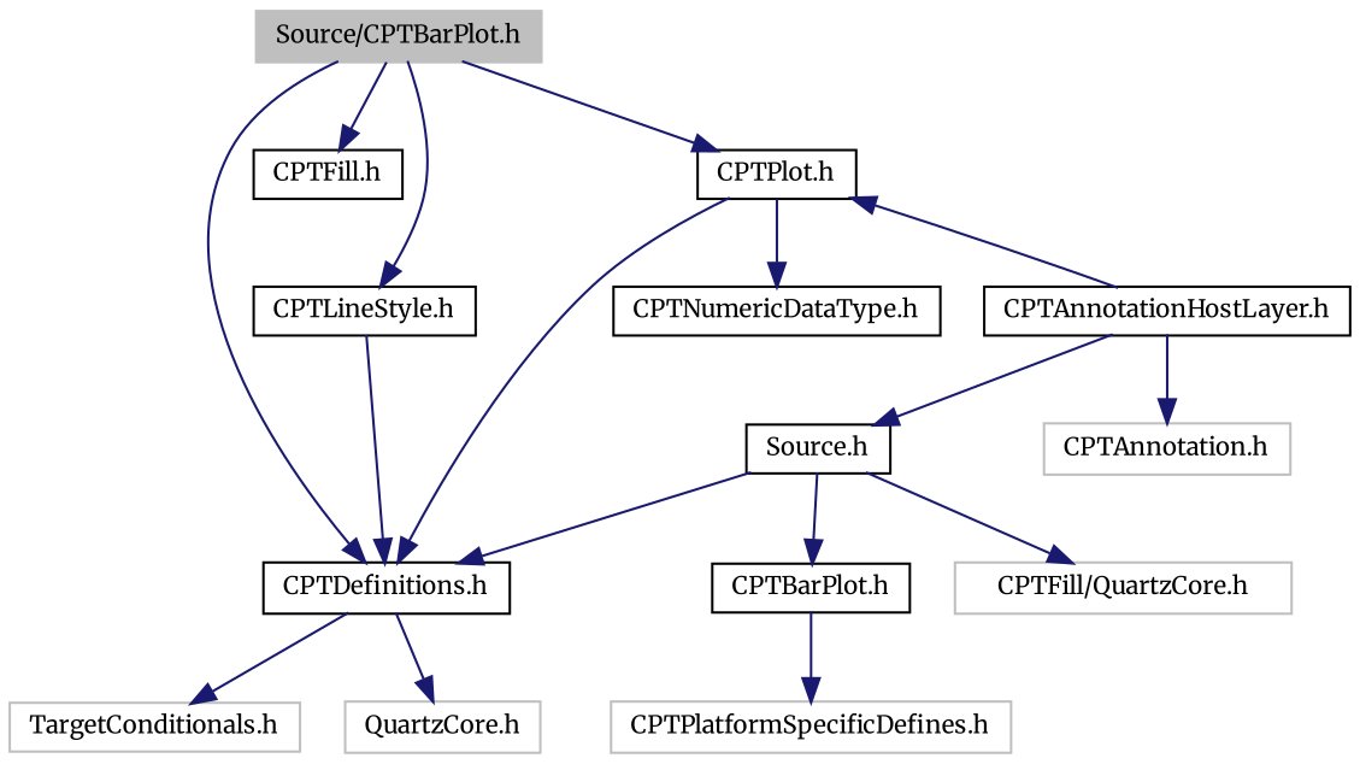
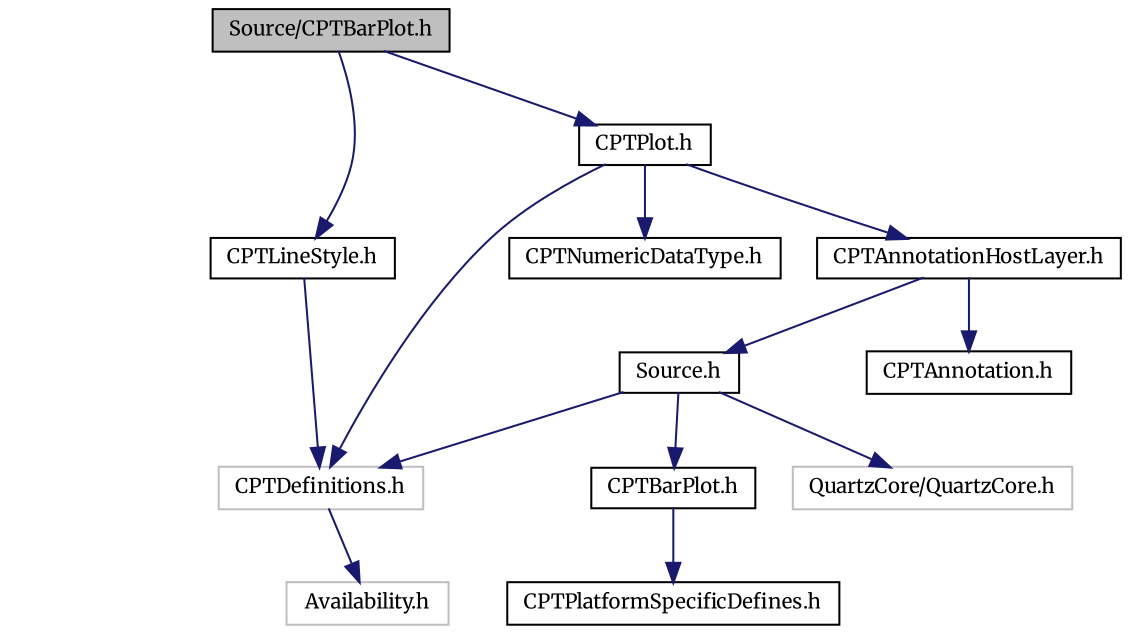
  digraph {
    fontname=Merriweather
    node [color=black fontname=Merriweather fontsize=10 shape=record]
    edge [color=midnightblue fontname=Merriweather fontsize=10 labelfontname="Lucinda Grande" labelfontsize=10 style=solid]
-   n1 [color=grey75 fillcolor=grey75 fontcolor=black height=0.2 label="Source/CPTBarPlot.h" style=filled width=0.4]
-   n2 [height=0.2 label="CPTDefinitions.h" width=0.4]
-   n3 [height=0.2 label="CPTFill.h" width=0.4]
+   n1 [fillcolor=grey75 fontcolor=black height=0.2 label="Source/CPTBarPlot.h" style=filled width=0.4]
+   n2 [color=grey75 height=0.2 label="CPTDefinitions.h" width=0.4]
    n4 [height=0.2 label="CPTLineStyle.h" width=0.4]
    n5 [height=0.2 label="CPTPlot.h" width=0.4]
-   n6 [color=grey75 height=0.2 label="TargetConditionals.h" width=0.4]
-   n7 [color=grey75 height=0.2 label="QuartzCore.h" width=0.4]
+   n7 [color=grey75 height=0.2 label="Availability.h" width=0.4]
    n8 [height=0.2 label="CPTNumericDataType.h" width=0.4]
    n9 [height=0.2 label="CPTAnnotationHostLayer.h" width=0.4]
    n10 [height=0.2 label="Source.h" width=0.4]
-   n11 [color=grey75 height=0.2 label="CPTAnnotation.h" width=0.4]
+   n11 [height=0.2 label="CPTAnnotation.h" width=0.4]
    n12 [height=0.2 label="CPTBarPlot.h" width=0.4]
-   n13 [color=grey75 height=0.2 label="CPTFill/QuartzCore.h" width=0.4]
-   n14 [color=grey75 height=0.2 label="CPTPlatformSpecificDefines.h" width=0.4]
-   n1 -> n2
-   n1 -> n3
+   n13 [color=grey75 height=0.2 label="QuartzCore/QuartzCore.h" width=0.4]
+   n14 [height=0.2 label="CPTPlatformSpecificDefines.h" width=0.4]
    n1 -> n4
    n1 -> n5
-   n2 -> n6
    n2 -> n7
    n4 -> n2
    n5 -> n2
    n5 -> n8
-   n9 -> n5
+   n5 -> n9
    n9 -> n10
    n9 -> n11
    n10 -> n2
    n10 -> n12
    n10 -> n13
    n12 -> n14
  }
